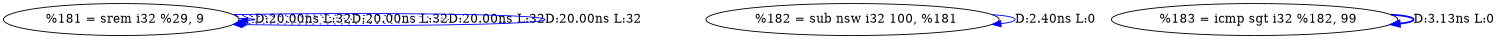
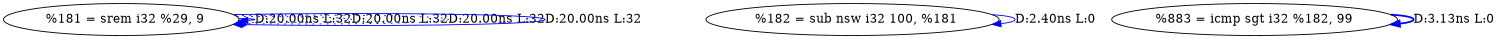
  digraph {
    edge [color=blue style=solid]
    n1 [label="  %181 = srem i32 %29, 9"]
    n2 [label="  %182 = sub nsw i32 100, %181"]
-   n3 [label="  %183 = icmp sgt i32 %182, 99"]
+   n3 [label="%883 = icmp sgt i32 %182, 99"]
    n1 -> n1 [label="D:20.00ns L:32"]
    n1 -> n1 [label="D:20.00ns L:32" style=dotted]
    n1 -> n1 [label="D:20.00ns L:32" style=dotted]
    n1 -> n1 [label="D:20.00ns L:32"]
    n2 -> n2 [label="D:2.40ns L:0"]
    n3 -> n3 [label="D:3.13ns L:0" style=bold]
  }
